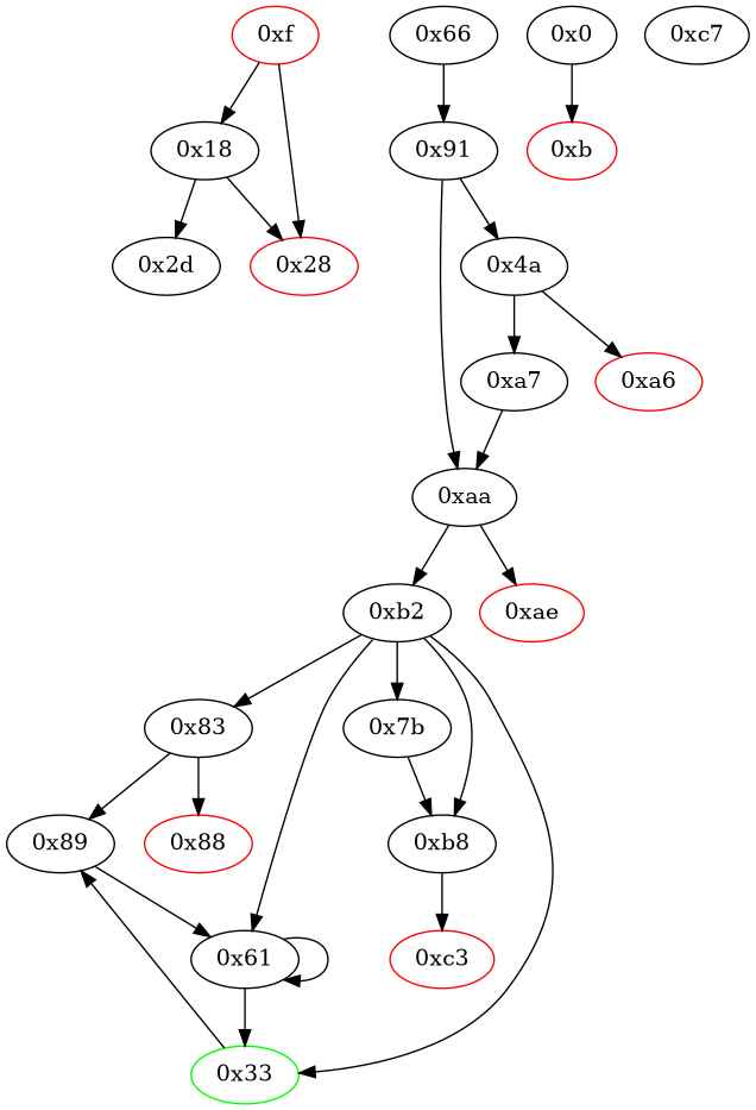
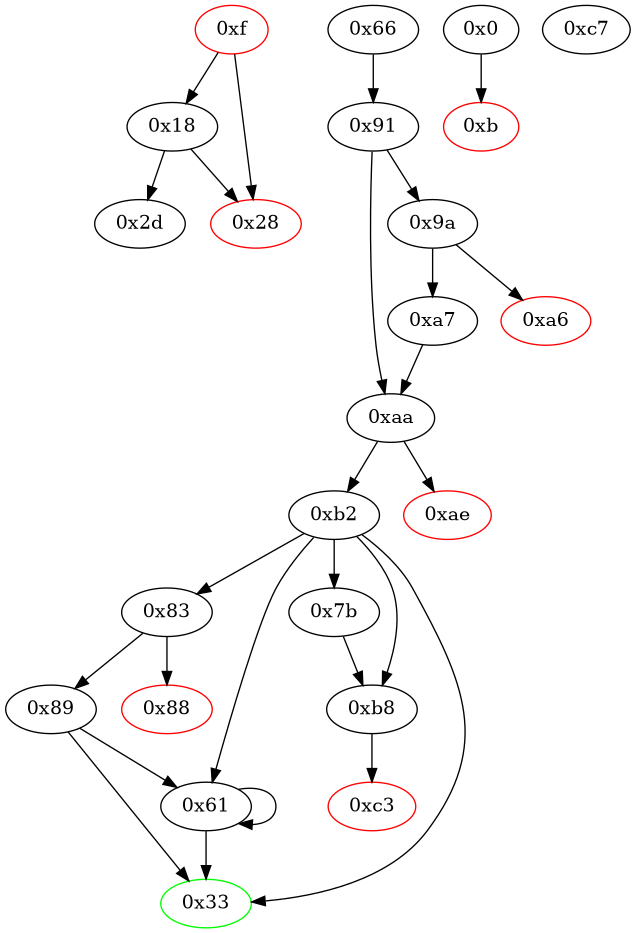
  digraph {
    fontname="DejaVu Serif"
    node [fillcolor=white fontname="DejaVu Serif" style=filled]
    edge [fontname="DejaVu Serif"]
    "0x18"
    "0x2d"
    "0x28" [color=red]
    "0xa7"
    "0xaa"
    "0xb2"
    "0xae" [color=red]
    "0xb" [color=red]
    "0x83"
    "0x7b"
    "0x61"
    "0x33" [color=green]
    "0xb8"
    "0x89"
    "0x88" [color=red]
    "0xc7"
    "0xc3" [color=red]
-   "0x9a" [label="0x4a"]
+   "0x9a"
    "0xa6" [color=red]
    "0x91"
    "0xf" [color=red]
    "0x0"
    "0x66"
    "0x18" -> "0x2d"
    "0x18" -> "0x28"
    "0xa7" -> "0xaa"
    "0xaa" -> "0xb2"
    "0xaa" -> "0xae"
    "0xb2" -> "0x83"
    "0xb2" -> "0x7b"
    "0xb2" -> "0x61"
    "0xb2" -> "0x33"
    "0xb2" -> "0xb8"
    "0x83" -> "0x89"
    "0x83" -> "0x88"
    "0x7b" -> "0xb8"
    "0x61" -> "0x61"
    "0x61" -> "0x33"
    "0xb8" -> "0xc3"
    "0x89" -> "0x61"
-   "0x33" -> "0x89"
+   "0x89" -> "0x33"
    "0x9a" -> "0xa7"
    "0x9a" -> "0xa6"
    "0x91" -> "0xaa"
    "0x91" -> "0x9a"
    "0xf" -> "0x18"
    "0xf" -> "0x28"
    "0x0" -> "0xb"
    "0x66" -> "0x91"
  }
